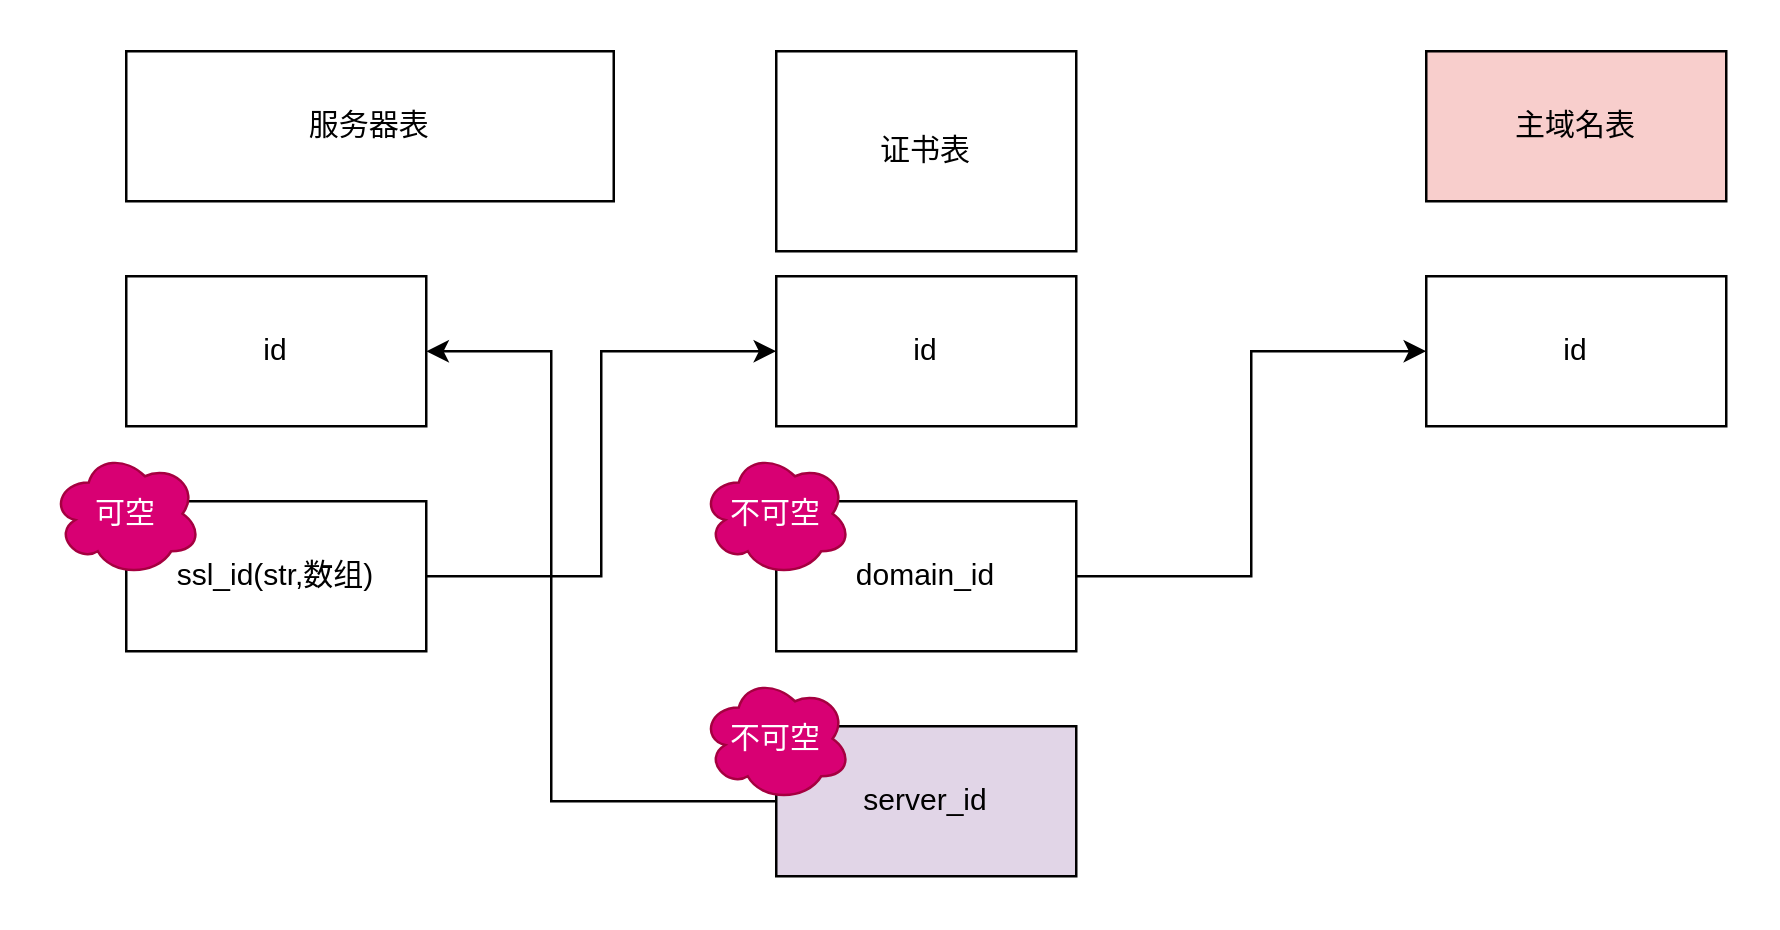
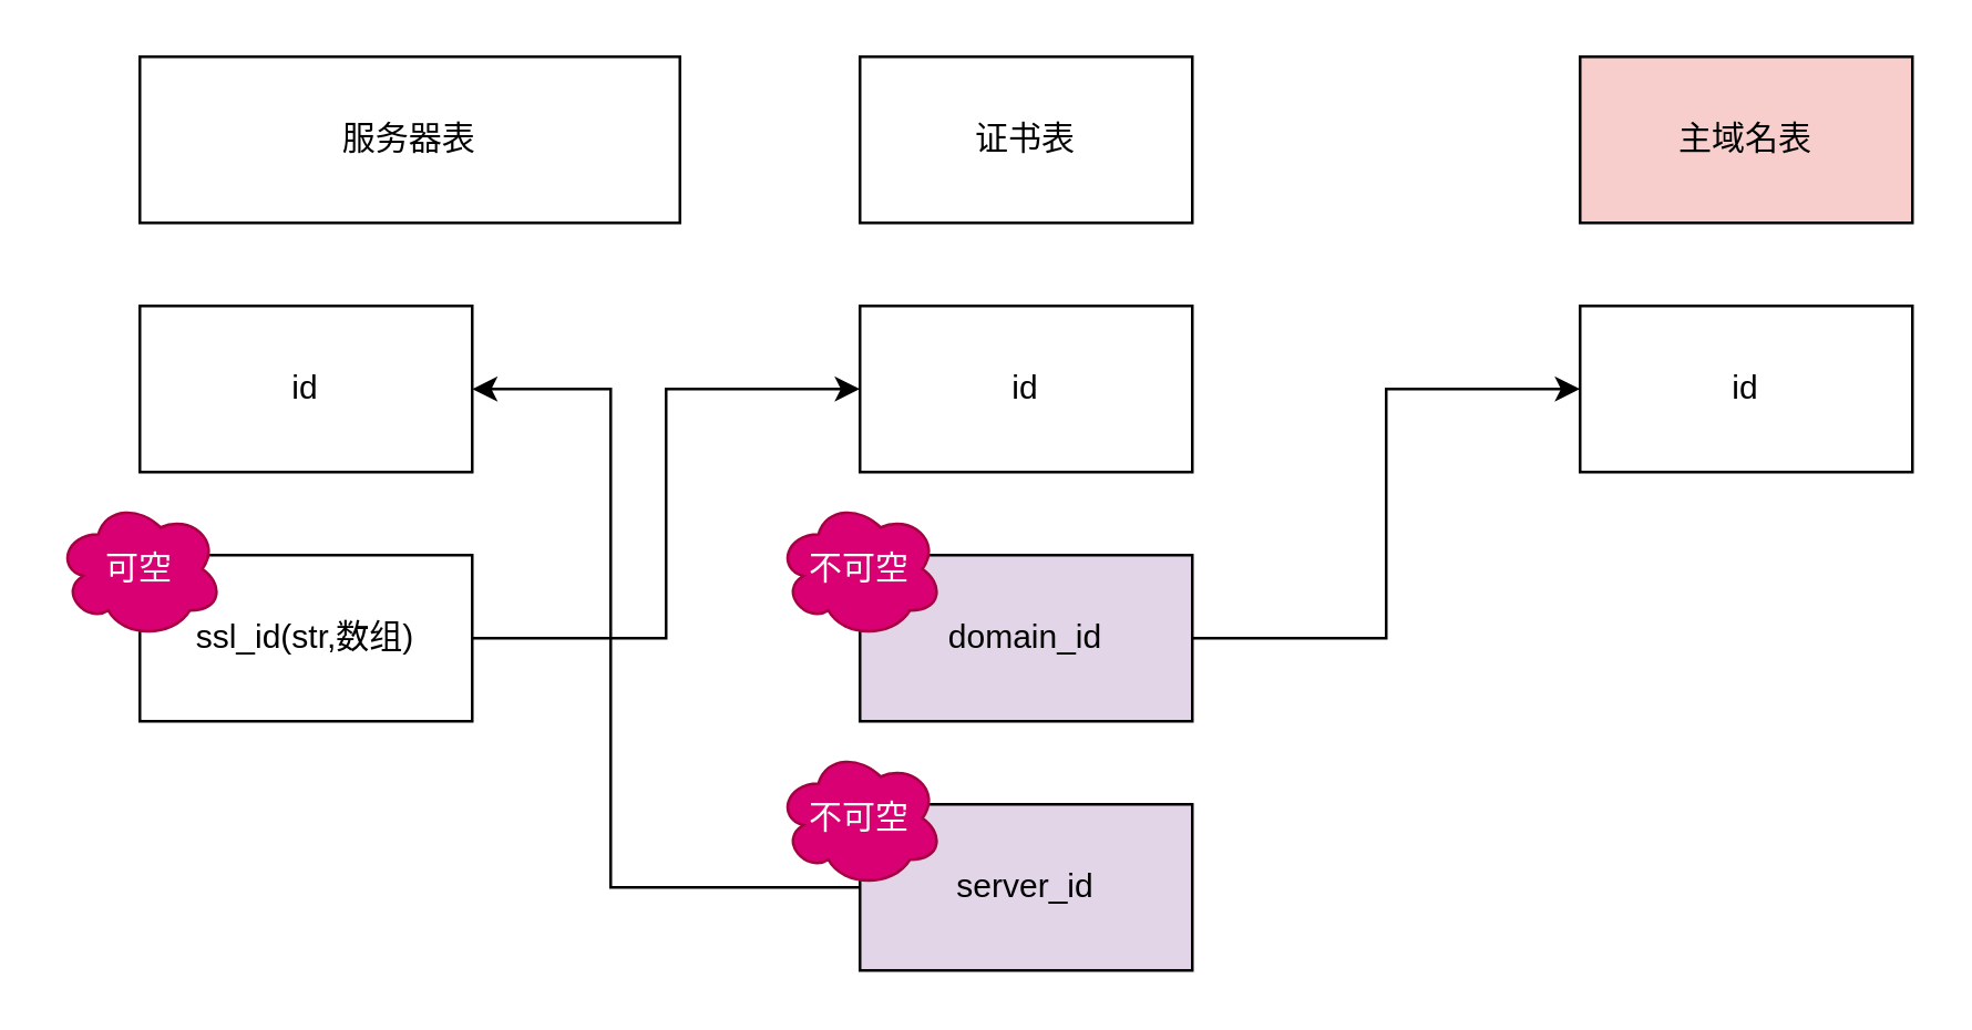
  <mxCell id="0" />
  <mxCell id="1" parent="0" />
  <mxCell id="2" value="服务器表" style="rounded=0;whiteSpace=wrap;html=1;" vertex="1" parent="1"><mxGeometry x="50" y="20" width="195" height="60" as="geometry" /></mxCell>
- <mxCell id="3" value="证书表" style="rounded=0;whiteSpace=wrap;html=1;" vertex="1" parent="1"><mxGeometry x="310" y="20" width="120" height="80" as="geometry" /></mxCell>
+ <mxCell id="3" value="证书表" style="rounded=0;whiteSpace=wrap;html=1;" vertex="1" parent="1"><mxGeometry x="310" y="20" width="120" height="60" as="geometry" /></mxCell>
  <mxCell id="4" value="主域名表" style="rounded=0;whiteSpace=wrap;html=1;fillColor=#f8cecc;" vertex="1" parent="1"><mxGeometry x="570" y="20" width="120" height="60" as="geometry" /></mxCell>
  <mxCell id="5" value="id" style="rounded=0;whiteSpace=wrap;html=1;" vertex="1" parent="1"><mxGeometry x="50" y="110" width="120" height="60" as="geometry" /></mxCell>
  <mxCell id="6" value="id" style="rounded=0;whiteSpace=wrap;html=1;" vertex="1" parent="1"><mxGeometry x="570" y="110" width="120" height="60" as="geometry" /></mxCell>
  <mxCell id="7" value="id" style="rounded=0;whiteSpace=wrap;html=1;" vertex="1" parent="1"><mxGeometry x="310" y="110" width="120" height="60" as="geometry" /></mxCell>
  <mxCell id="8" style="edgeStyle=orthogonalEdgeStyle;rounded=0;orthogonalLoop=1;jettySize=auto;html=1;entryX=0;entryY=0.5;entryDx=0;entryDy=0;" edge="1" parent="1" source="9" target="7"><mxGeometry relative="1" as="geometry" /></mxCell>
  <mxCell id="9" value="ssl_id(str,数组)" style="rounded=0;whiteSpace=wrap;html=1;" vertex="1" parent="1"><mxGeometry x="50" y="200" width="120" height="60" as="geometry" /></mxCell>
  <mxCell id="10" style="edgeStyle=orthogonalEdgeStyle;rounded=0;orthogonalLoop=1;jettySize=auto;html=1;exitX=1;exitY=0.5;exitDx=0;exitDy=0;entryX=0;entryY=0.5;entryDx=0;entryDy=0;" edge="1" parent="1" source="11" target="6"><mxGeometry relative="1" as="geometry" /></mxCell>
- <mxCell id="11" value="domain_id" style="rounded=0;whiteSpace=wrap;html=1;" vertex="1" parent="1"><mxGeometry x="310" y="200" width="120" height="60" as="geometry" /></mxCell>
+ <mxCell id="11" value="domain_id" style="rounded=0;whiteSpace=wrap;html=1;fillColor=#e1d5e7;" vertex="1" parent="1"><mxGeometry x="310" y="200" width="120" height="60" as="geometry" /></mxCell>
  <mxCell id="12" style="edgeStyle=orthogonalEdgeStyle;rounded=0;orthogonalLoop=1;jettySize=auto;html=1;entryX=1;entryY=0.5;entryDx=0;entryDy=0;" edge="1" parent="1" source="13" target="5"><mxGeometry relative="1" as="geometry"><Array as="points"><mxPoint x="220" y="320" /><mxPoint x="220" y="140" /></Array></mxGeometry></mxCell>
  <mxCell id="13" value="server_id" style="rounded=0;whiteSpace=wrap;html=1;fillColor=#e1d5e7;" vertex="1" parent="1"><mxGeometry x="310" y="290" width="120" height="60" as="geometry" /></mxCell>
  <mxCell id="14" value="可空" style="ellipse;shape=cloud;whiteSpace=wrap;html=1;fillColor=#d80073;fontColor=#ffffff;strokeColor=#A50040;" vertex="1" parent="1"><mxGeometry x="20" y="180" width="60" height="50" as="geometry" /></mxCell>
  <mxCell id="15" value="不可空" style="ellipse;shape=cloud;whiteSpace=wrap;html=1;fillColor=#d80073;fontColor=#ffffff;strokeColor=#A50040;" vertex="1" parent="1"><mxGeometry x="280" y="270" width="60" height="50" as="geometry" /></mxCell>
  <mxCell id="16" value="不可空" style="ellipse;shape=cloud;whiteSpace=wrap;html=1;fillColor=#d80073;fontColor=#ffffff;strokeColor=#A50040;" vertex="1" parent="1"><mxGeometry x="280" y="180" width="60" height="50" as="geometry" /></mxCell>
